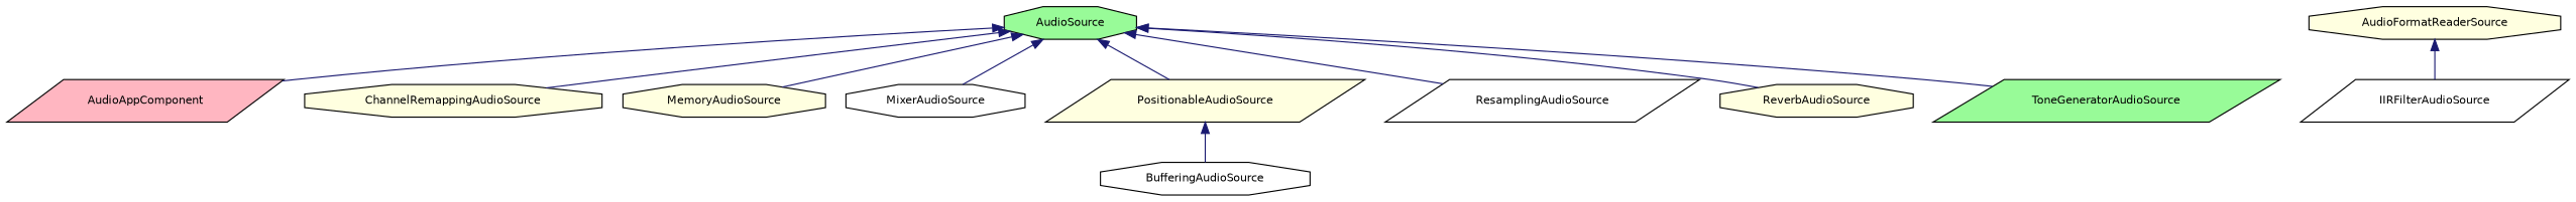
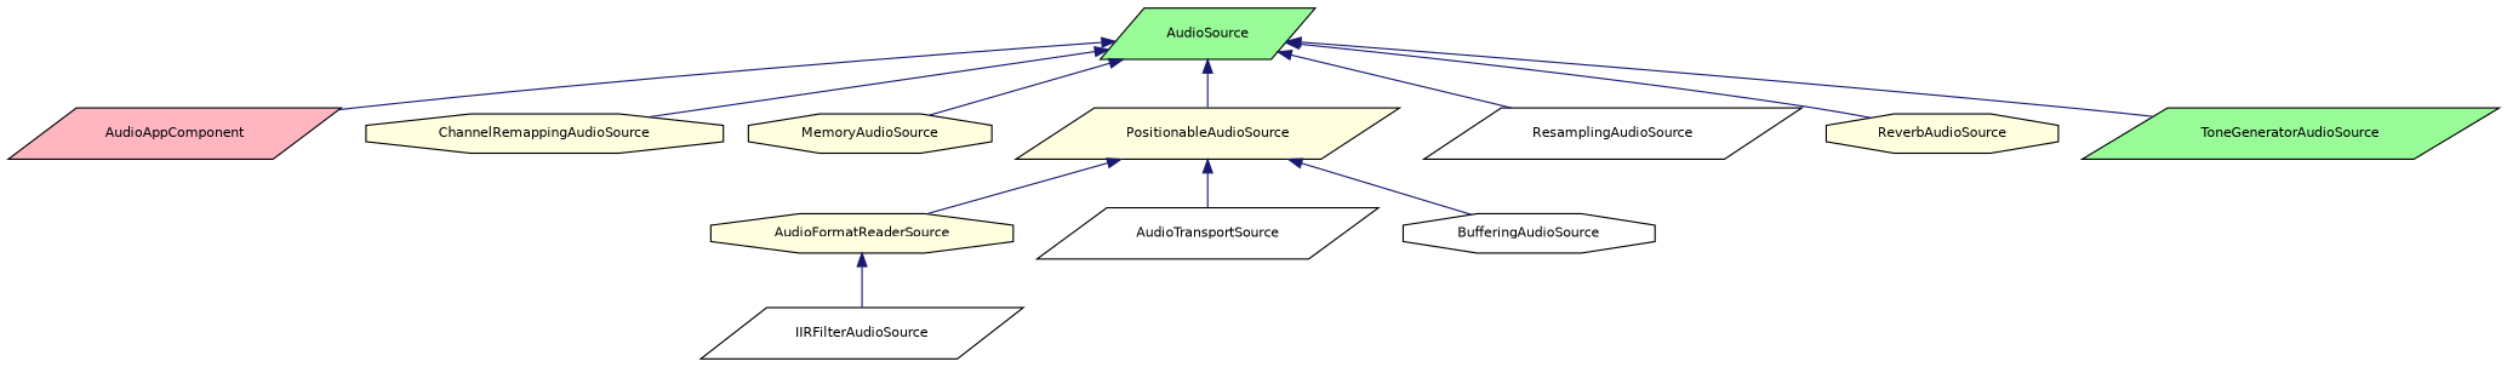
  digraph {
    rankdir=TB
    node [color=black fillcolor=lightyellow fontname=Helvetica fontsize=10 shape=octagon style=filled]
    edge [color=midnightblue dir=back fontname=Helvetica fontsize=10 labelfontname=Helvetica labelfontsize=10 style=solid]
-   n1 [fillcolor=palegreen fontcolor=black height=0.2 label=AudioSource width=0.4]
+   n1 [fillcolor=palegreen fontcolor=black height=0.2 label=AudioSource shape=parallelogram width=0.4]
    n2 [fillcolor=lightpink height=0.2 label=AudioAppComponent shape=parallelogram width=0.4]
    n3 [height=0.2 label=ChannelRemappingAudioSource width=0.4]
    n4 [height=0.2 label=MemoryAudioSource width=0.4]
-   n5 [fillcolor=white height=0.2 label=MixerAudioSource width=0.4]
    n6 [height=0.2 label=PositionableAudioSource shape=parallelogram width=0.4]
    n7 [fillcolor=white height=0.2 label=ResamplingAudioSource shape=parallelogram width=0.4]
    n8 [height=0.2 label=ReverbAudioSource width=0.4]
    n9 [fillcolor=palegreen height=0.2 label=ToneGeneratorAudioSource shape=parallelogram width=0.4]
    n10 [fillcolor=white height=0.2 label=IIRFilterAudioSource shape=parallelogram width=0.4]
    n11 [height=0.2 label=AudioFormatReaderSource width=0.4]
+   n12 [fillcolor=white height=0.2 label=AudioTransportSource shape=parallelogram width=0.4]
    n13 [fillcolor=white height=0.2 label=BufferingAudioSource width=0.4]
    n1 -> n2
    n1 -> n3
    n1 -> n4
-   n1 -> n5
    n1 -> n6
    n1 -> n7
    n1 -> n8
    n1 -> n9
+   n6 -> n11
+   n6 -> n12
    n6 -> n13
    n11 -> n10
  }
